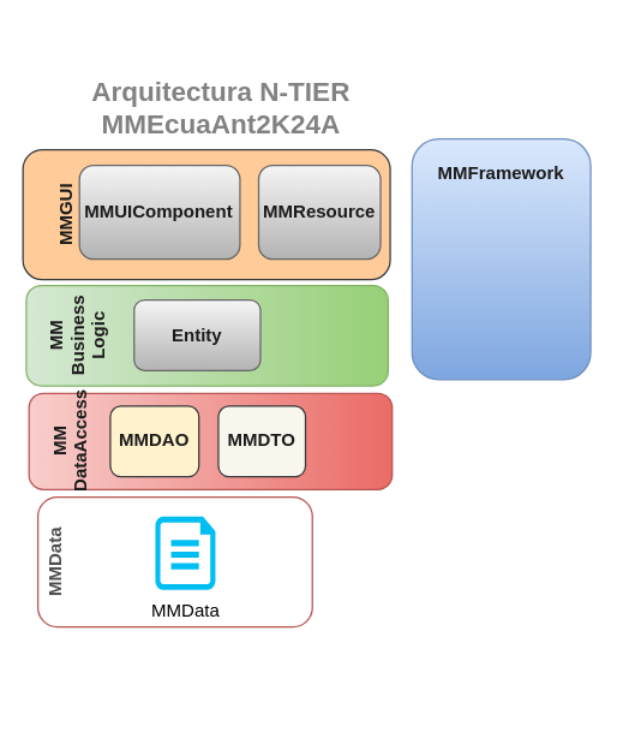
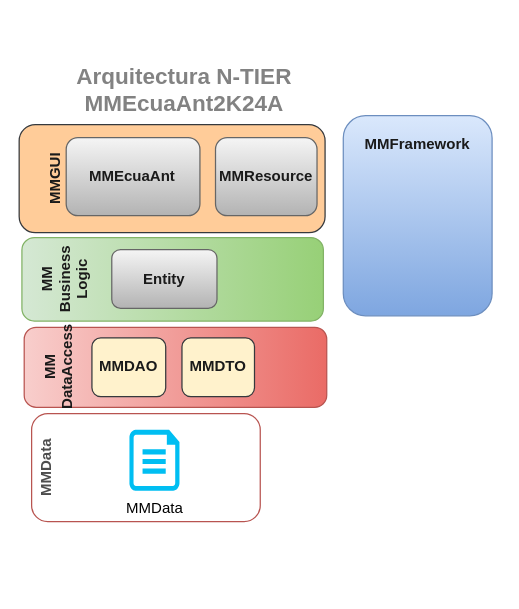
  <mxCell id="0" />
  <mxCell id="1" parent="0" />
  <mxCell id="2" value="&lt;font color=&quot;#1a1a1a&quot;&gt;&lt;b&gt;MM&lt;br&gt;DataAccess&lt;br&gt;&lt;/b&gt;&lt;br&gt;&lt;br&gt;&lt;br&gt;&lt;br&gt;&lt;br&gt;&lt;br&gt;&lt;br&gt;&lt;br&gt;&lt;br&gt;&lt;br&gt;&lt;br&gt;&lt;br&gt;&lt;br&gt;&lt;/font&gt;" style="rounded=1;whiteSpace=wrap;html=1;fillColor=#f8cecc;strokeColor=#b85450;rotation=-90;gradientColor=#ea6b66;" parent="1" vertex="1"><mxGeometry x="107.79" y="172.24" width="64.03" height="241.93" as="geometry" /></mxCell>
  <mxCell id="3" value="&lt;font color=&quot;#1a1a1a&quot;&gt;&lt;b&gt;MMDAO&lt;/b&gt;&lt;br&gt;&lt;/font&gt;" style="rounded=1;whiteSpace=wrap;html=1;fillColor=#fff2cc;strokeColor=#36393d;" parent="1" vertex="1"><mxGeometry x="73" y="269.7" width="59" height="47" as="geometry" /></mxCell>
  <mxCell id="4" value="&lt;font color=&quot;#828282&quot; style=&quot;font-size: 18px;&quot;&gt;&lt;b style=&quot;&quot;&gt;Arquitectura N-TIER&lt;br&gt;MMEcuaAnt2K24A&lt;br&gt;&lt;/b&gt;&lt;/font&gt;" style="text;html=1;strokeColor=none;fillColor=none;align=center;verticalAlign=middle;whiteSpace=wrap;rounded=0;labelBackgroundColor=none;fontColor=#333333;" parent="1" vertex="1"><mxGeometry x="20" y="52.49" width="254" height="39.51" as="geometry" /></mxCell>
  <mxCell id="5" value="&lt;font color=&quot;#1a1a1a&quot;&gt;&lt;b&gt;MMFramework&lt;/b&gt;&lt;br&gt;&lt;br&gt;&lt;br&gt;&lt;br&gt;&lt;br&gt;&lt;br&gt;&lt;br&gt;&lt;br&gt;&lt;br&gt;&lt;/font&gt;" style="rounded=1;whiteSpace=wrap;html=1;fillColor=#dae8fc;strokeColor=#6c8ebf;gradientColor=#7ea6e0;" parent="1" vertex="1"><mxGeometry x="274" y="92" width="119" height="160" as="geometry" /></mxCell>
  <mxCell id="6" value="&lt;font color=&quot;#1a1a1a&quot;&gt;&lt;b&gt;MM&lt;br&gt;Business&lt;br&gt;Logic&lt;br&gt;&lt;br&gt;&lt;br&gt;&lt;br&gt;&lt;br&gt;&lt;br&gt;&lt;br&gt;&lt;br&gt;&lt;br&gt;&lt;br&gt;&lt;br&gt;&lt;br&gt;&lt;/b&gt;&lt;br&gt;&lt;/font&gt;" style="rounded=1;whiteSpace=wrap;html=1;fillColor=#d5e8d4;strokeColor=#82b366;rotation=-90;gradientColor=#97d077;" parent="1" vertex="1"><mxGeometry x="104.16" y="102.33" width="66.78" height="241.08" as="geometry" /></mxCell>
  <mxCell id="7" value="&lt;font color=&quot;#1a1a1a&quot;&gt;&lt;b&gt;Entity&lt;/b&gt;&lt;/font&gt;" style="rounded=1;whiteSpace=wrap;html=1;fillColor=#f5f5f5;strokeColor=#666666;gradientColor=#b3b3b3;" parent="1" vertex="1"><mxGeometry x="88.87" y="199.05" width="84.13" height="47" as="geometry" /></mxCell>
  <mxCell id="8" value="&lt;b style=&quot;&quot;&gt;&lt;font color=&quot;#4d4d4d&quot;&gt;MMData&lt;br&gt;&lt;br&gt;&lt;br&gt;&lt;br&gt;&lt;br&gt;&lt;br&gt;&lt;br&gt;&lt;br&gt;&lt;br&gt;&lt;br&gt;&lt;br&gt;&lt;/font&gt;&lt;br&gt;&lt;/b&gt;" style="rounded=1;whiteSpace=wrap;html=1;fillColor=none;strokeColor=#b85450;rotation=-90;gradientColor=#ea6b66;" parent="1" vertex="1"><mxGeometry x="73" y="282" width="86.37" height="182.83" as="geometry" /></mxCell>
  <mxCell id="9" value="&lt;font color=&quot;#1a1a1a&quot;&gt;&lt;b&gt;MMGUI&lt;br&gt;&lt;br&gt;&lt;br&gt;&lt;br&gt;&lt;br&gt;&lt;br&gt;&lt;br&gt;&lt;br&gt;&lt;br&gt;&lt;br&gt;&lt;br&gt;&lt;br&gt;&lt;br&gt;&lt;/b&gt;&lt;br&gt;&lt;/font&gt;" style="rounded=1;whiteSpace=wrap;html=1;fillColor=#ffcc99;strokeColor=#36393d;rotation=-90;" parent="1" vertex="1"><mxGeometry x="93.94" y="20.06" width="86.37" height="244.63" as="geometry" /></mxCell>
- <mxCell id="10" value="&lt;span style=&quot;color: rgb(26, 26, 26);&quot;&gt;&lt;b&gt;MMUIComponent&lt;/b&gt;&lt;/span&gt;" style="rounded=1;whiteSpace=wrap;html=1;fillColor=#f5f5f5;strokeColor=#666666;gradientColor=#b3b3b3;" parent="1" vertex="1"><mxGeometry x="52.42" y="109.49" width="106.95" height="62.51" as="geometry" /></mxCell>
- <mxCell id="11" value="&lt;font color=&quot;#1a1a1a&quot;&gt;&lt;b&gt;MMDTO&lt;/b&gt;&lt;br&gt;&lt;/font&gt;" style="rounded=1;whiteSpace=wrap;html=1;fillColor=#f9f7ed;strokeColor=#36393d;" parent="1" vertex="1"><mxGeometry x="145" y="269.7" width="58" height="47" as="geometry" /></mxCell>
+ <mxCell id="10" value="&lt;span style=&quot;color: rgb(26, 26, 26);&quot;&gt;&lt;b&gt;MMEcuaAnt&lt;/b&gt;&lt;/span&gt;" style="rounded=1;whiteSpace=wrap;html=1;fillColor=#f5f5f5;strokeColor=#666666;gradientColor=#b3b3b3;" parent="1" vertex="1"><mxGeometry x="52.42" y="109.49" width="106.95" height="62.51" as="geometry" /></mxCell>
+ <mxCell id="11" value="&lt;font color=&quot;#1a1a1a&quot;&gt;&lt;b&gt;MMDTO&lt;/b&gt;&lt;br&gt;&lt;/font&gt;" style="rounded=1;whiteSpace=wrap;html=1;fillColor=#fff2cc;strokeColor=#36393d;" parent="1" vertex="1"><mxGeometry x="145" y="269.7" width="58" height="47" as="geometry" /></mxCell>
  <mxCell id="12" value="MMData" style="verticalLabelPosition=bottom;html=1;verticalAlign=top;align=center;strokeColor=none;fillColor=#00BEF2;shape=mxgraph.azure.cloud_services_configuration_file;pointerEvents=1;" parent="1" vertex="1"><mxGeometry x="103" y="343.23" width="40" height="48.77" as="geometry" /></mxCell>
  <mxCell id="13" value="&lt;span style=&quot;color: rgb(26, 26, 26);&quot;&gt;&lt;b&gt;MMResource&lt;/b&gt;&lt;/span&gt;" style="rounded=1;whiteSpace=wrap;html=1;fillColor=#f5f5f5;strokeColor=#666666;gradientColor=#b3b3b3;" vertex="1" parent="1"><mxGeometry x="171.82" y="109.49" width="81.18" height="62.51" as="geometry" /></mxCell>
